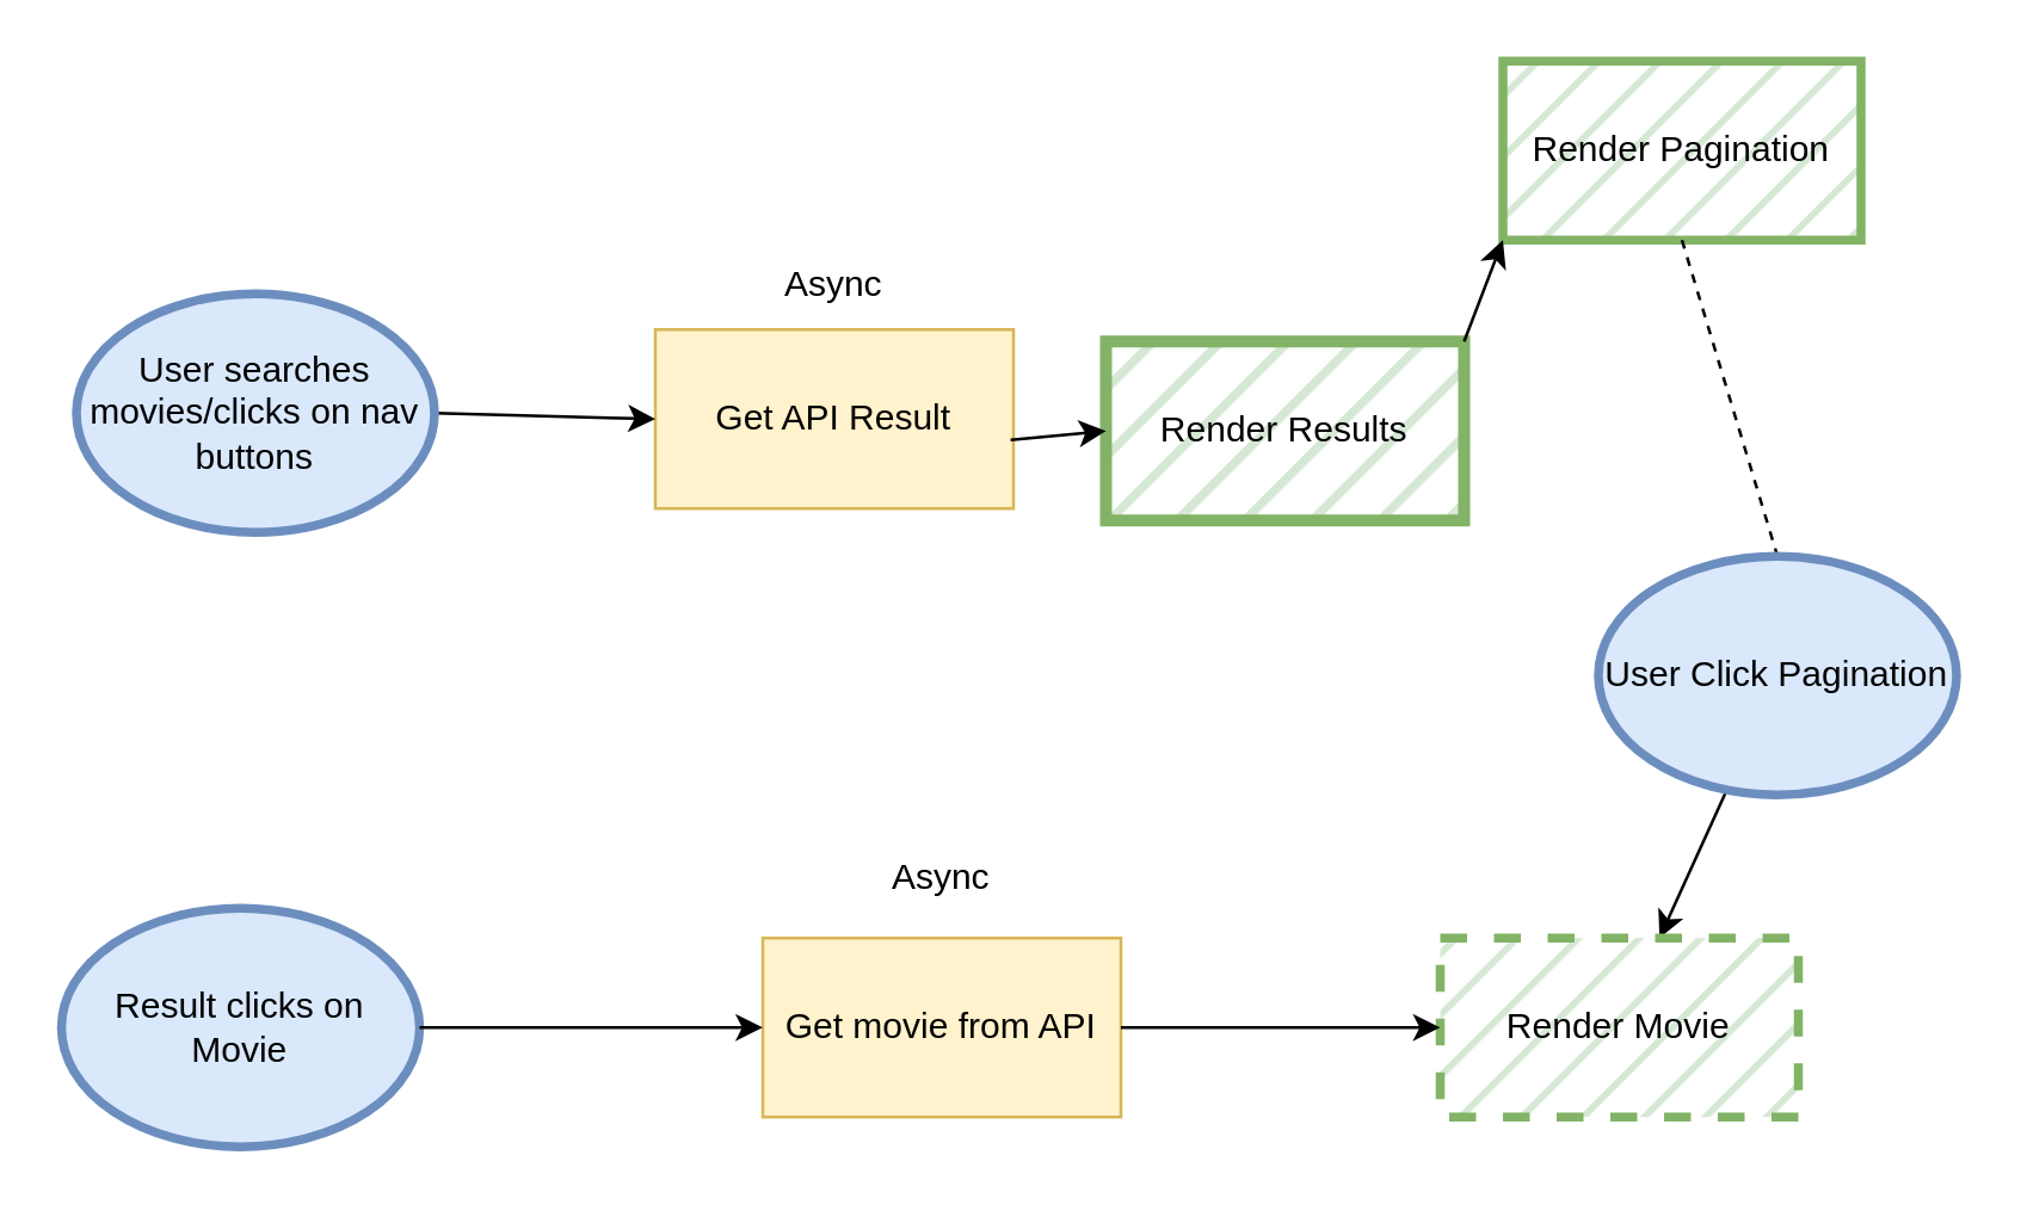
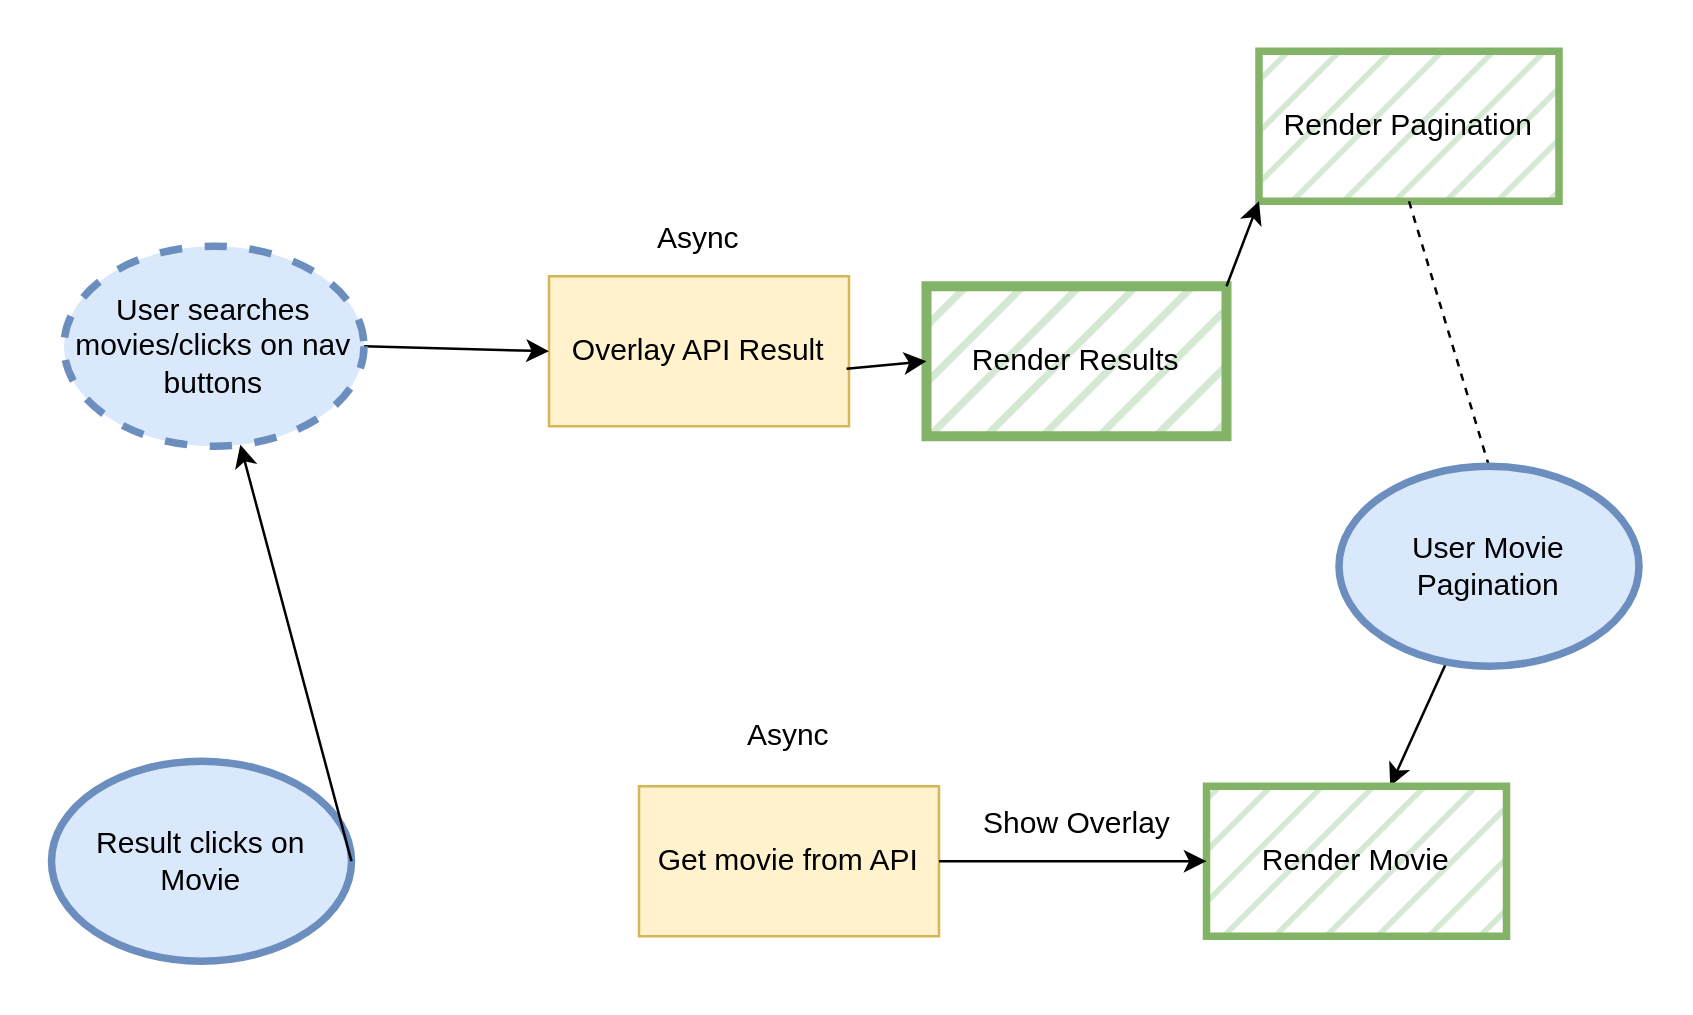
  <mxCell id="0" />
  <mxCell id="1" parent="0" />
- <mxCell id="2" value="Get API Result" style="rounded=0;whiteSpace=wrap;html=1;fillColor=#fff2cc;strokeColor=#d6b656;" vertex="1" parent="1"><mxGeometry x="219" y="110" width="120" height="60" as="geometry" /></mxCell>
+ <mxCell id="2" value="Overlay API Result" style="rounded=0;whiteSpace=wrap;html=1;fillColor=#fff2cc;strokeColor=#d6b656;" vertex="1" parent="1"><mxGeometry x="219" y="110" width="120" height="60" as="geometry" /></mxCell>
  <mxCell id="3" value="Async" style="text;html=1;strokeColor=none;fillColor=none;align=center;verticalAlign=middle;whiteSpace=wrap;rounded=0;" vertex="1" parent="1"><mxGeometry x="249" y="80" width="60" height="30" as="geometry" /></mxCell>
  <mxCell id="4" value="" style="endArrow=classic;html=1;rounded=0;entryX=0;entryY=0.5;entryDx=0;entryDy=0;exitX=1;exitY=0.5;exitDx=0;exitDy=0;" edge="1" parent="1" source="11" target="2"><mxGeometry width="50" height="50" relative="1" as="geometry"><mxPoint x="173" y="143" as="sourcePoint" /><mxPoint x="437" y="289" as="targetPoint" /><Array as="points" /></mxGeometry></mxCell>
  <mxCell id="5" value="Render Pagination" style="rounded=0;whiteSpace=wrap;html=1;strokeWidth=3;fillColor=#d5e8d4;strokeColor=#82b366;fillStyle=hatch;" vertex="1" parent="1"><mxGeometry x="503" y="20" width="120" height="60" as="geometry" /></mxCell>
  <mxCell id="6" value="Render Results" style="rounded=0;whiteSpace=wrap;html=1;strokeWidth=4;fillStyle=hatch;fillColor=#d5e8d4;strokeColor=#82b366;" vertex="1" parent="1"><mxGeometry x="370" y="114" width="120" height="60" as="geometry" /></mxCell>
  <mxCell id="7" value="" style="endArrow=classic;html=1;rounded=0;exitX=0.992;exitY=0.617;exitDx=0;exitDy=0;exitPerimeter=0;entryX=0;entryY=0.5;entryDx=0;entryDy=0;" edge="1" parent="1" source="2" target="6"><mxGeometry width="50" height="50" relative="1" as="geometry"><mxPoint x="387" y="339" as="sourcePoint" /><mxPoint x="437" y="289" as="targetPoint" /></mxGeometry></mxCell>
  <mxCell id="8" value="" style="endArrow=classic;html=1;rounded=0;exitX=1;exitY=0;exitDx=0;exitDy=0;entryX=0;entryY=1;entryDx=0;entryDy=0;" edge="1" parent="1" source="6" target="5"><mxGeometry width="50" height="50" relative="1" as="geometry"><mxPoint x="387" y="339" as="sourcePoint" /><mxPoint x="437" y="289" as="targetPoint" /></mxGeometry></mxCell>
  <mxCell id="9" value="" style="endArrow=none;dashed=1;html=1;rounded=0;exitX=0.5;exitY=1;exitDx=0;exitDy=0;entryX=0.5;entryY=0;entryDx=0;entryDy=0;" edge="1" parent="1" source="5" target="12"><mxGeometry width="50" height="50" relative="1" as="geometry"><mxPoint x="387" y="339" as="sourcePoint" /><mxPoint x="437" y="289" as="targetPoint" /></mxGeometry></mxCell>
  <mxCell id="10" value="" style="endArrow=classic;html=1;rounded=0;" edge="1" parent="1" source="12" target="18"><mxGeometry width="50" height="50" relative="1" as="geometry"><mxPoint x="387" y="339" as="sourcePoint" /><mxPoint x="437" y="289" as="targetPoint" /></mxGeometry></mxCell>
- <mxCell id="11" value="User searches movies/clicks on nav buttons" style="ellipse;whiteSpace=wrap;html=1;fillStyle=auto;strokeWidth=3;fillColor=#dae8fc;strokeColor=#6c8ebf;" vertex="1" parent="1"><mxGeometry x="25" y="98" width="120" height="80" as="geometry" /></mxCell>
- <mxCell id="12" value="User Click Pagination" style="ellipse;whiteSpace=wrap;html=1;fillStyle=auto;strokeWidth=3;fillColor=#dae8fc;strokeColor=#6c8ebf;" vertex="1" parent="1"><mxGeometry x="535" y="186" width="120" height="80" as="geometry" /></mxCell>
+ <mxCell id="11" value="User searches movies/clicks on nav buttons" style="ellipse;whiteSpace=wrap;html=1;fillStyle=auto;strokeWidth=3;fillColor=#dae8fc;strokeColor=#6c8ebf;dashed=1;" vertex="1" parent="1"><mxGeometry x="25" y="98" width="120" height="80" as="geometry" /></mxCell>
+ <mxCell id="12" value="User Movie Pagination" style="ellipse;whiteSpace=wrap;html=1;fillStyle=auto;strokeWidth=3;fillColor=#dae8fc;strokeColor=#6c8ebf;" vertex="1" parent="1"><mxGeometry x="535" y="186" width="120" height="80" as="geometry" /></mxCell>
  <mxCell id="13" value="Result clicks on Movie" style="ellipse;whiteSpace=wrap;html=1;fillStyle=auto;strokeWidth=3;fillColor=#dae8fc;strokeColor=#6c8ebf;" vertex="1" parent="1"><mxGeometry x="20" y="304" width="120" height="80" as="geometry" /></mxCell>
  <mxCell id="14" value="&lt;div&gt;Get movie from API&lt;/div&gt;" style="rounded=0;whiteSpace=wrap;html=1;fillStyle=auto;strokeWidth=1;fillColor=#fff2cc;strokeColor=#d6b656;" vertex="1" parent="1"><mxGeometry x="255" y="314" width="120" height="60" as="geometry" /></mxCell>
  <mxCell id="15" value="Async" style="text;html=1;strokeColor=none;fillColor=none;align=center;verticalAlign=middle;whiteSpace=wrap;rounded=0;fillStyle=auto;" vertex="1" parent="1"><mxGeometry x="285" y="279" width="60" height="30" as="geometry" /></mxCell>
- <mxCell id="16" value="" style="endArrow=classic;html=1;rounded=0;exitX=1;exitY=0.5;exitDx=0;exitDy=0;entryX=0;entryY=0.5;entryDx=0;entryDy=0;" edge="1" parent="1" source="13" target="14"><mxGeometry width="50" height="50" relative="1" as="geometry"><mxPoint x="387" y="309" as="sourcePoint" /><mxPoint x="437" y="259" as="targetPoint" /></mxGeometry></mxCell>
- <mxCell id="18" value="Render Movie" style="rounded=0;whiteSpace=wrap;html=1;fillStyle=hatch;strokeWidth=3;fillColor=#d5e8d4;strokeColor=#82b366;dashed=1;" vertex="1" parent="1"><mxGeometry x="482" y="314" width="120" height="60" as="geometry" /></mxCell>
+ <mxCell id="16" value="" style="endArrow=classic;html=1;rounded=0;exitX=1;exitY=0.5;exitDx=0;exitDy=0;" edge="1" parent="1" source="13" target="11"><mxGeometry width="50" height="50" relative="1" as="geometry"><mxPoint x="387" y="309" as="sourcePoint" /><mxPoint x="437" y="259" as="targetPoint" /></mxGeometry></mxCell>
+ <mxCell id="17" value="Show Overlay" style="text;html=1;strokeColor=none;fillColor=none;align=center;verticalAlign=middle;whiteSpace=wrap;rounded=0;fillStyle=auto;" vertex="1" parent="1"><mxGeometry x="381.5" y="314" width="97" height="30" as="geometry" /></mxCell>
+ <mxCell id="18" value="Render Movie" style="rounded=0;whiteSpace=wrap;html=1;fillStyle=hatch;strokeWidth=3;fillColor=#d5e8d4;strokeColor=#82b366;" vertex="1" parent="1"><mxGeometry x="482" y="314" width="120" height="60" as="geometry" /></mxCell>
  <mxCell id="19" value="" style="endArrow=classic;html=1;rounded=0;exitX=1;exitY=0.5;exitDx=0;exitDy=0;entryX=0;entryY=0.5;entryDx=0;entryDy=0;" edge="1" parent="1" source="14" target="18"><mxGeometry width="50" height="50" relative="1" as="geometry"><mxPoint x="387" y="309" as="sourcePoint" /><mxPoint x="437" y="259" as="targetPoint" /></mxGeometry></mxCell>
